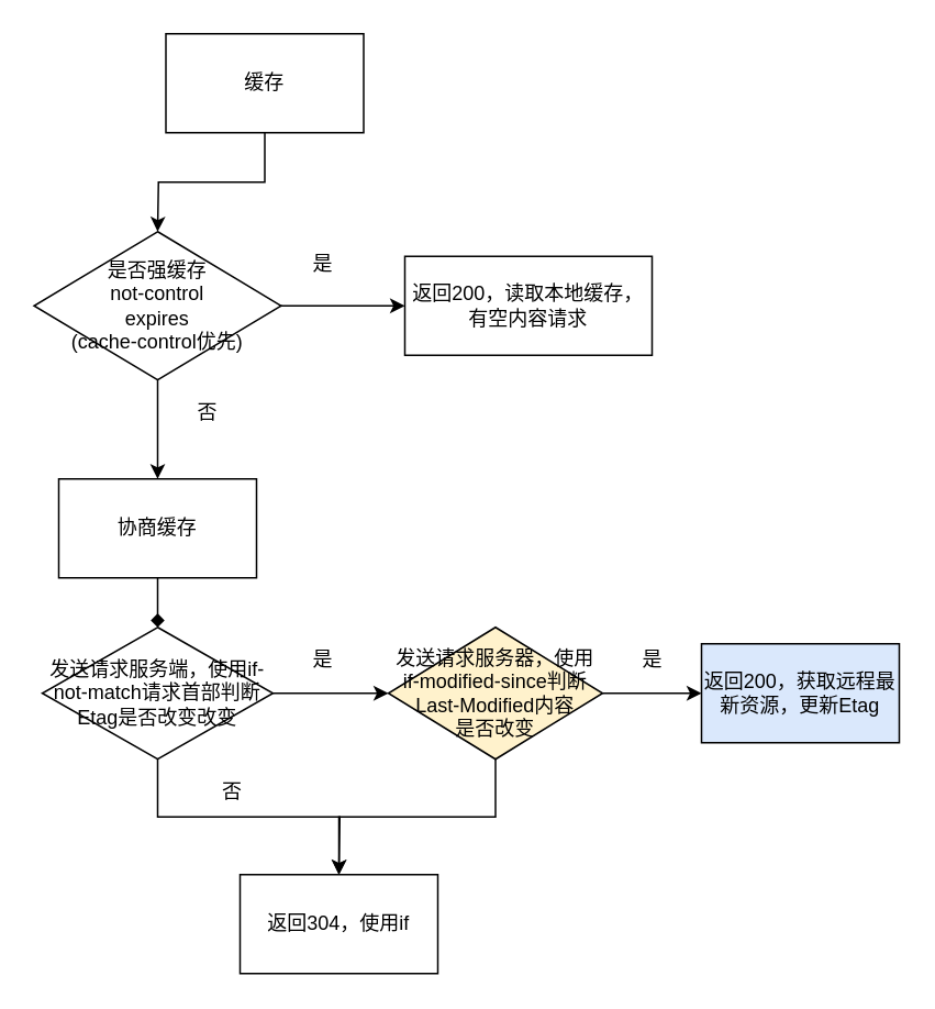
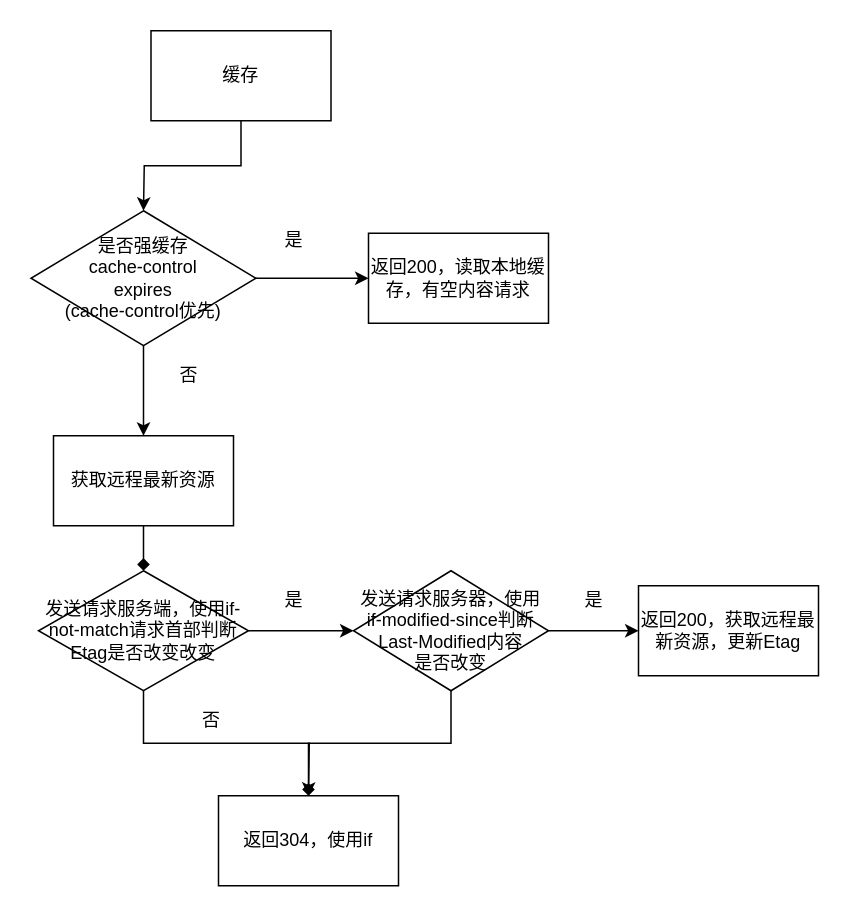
  <mxCell id="0" />
  <mxCell id="1" parent="0" />
  <mxCell id="2" style="edgeStyle=orthogonalEdgeStyle;rounded=0;orthogonalLoop=1;jettySize=auto;html=1;exitX=0.5;exitY=1;exitDx=0;exitDy=0;" edge="1" parent="1" source="3"><mxGeometry relative="1" as="geometry"><mxPoint x="95" y="140" as="targetPoint" /></mxGeometry></mxCell>
  <mxCell id="3" value="缓存" style="rounded=0;whiteSpace=wrap;html=1;" vertex="1" parent="1"><mxGeometry x="100" y="20" width="120" height="60" as="geometry" /></mxCell>
  <mxCell id="4" style="edgeStyle=orthogonalEdgeStyle;rounded=0;orthogonalLoop=1;jettySize=auto;html=1;exitX=1;exitY=0.5;exitDx=0;exitDy=0;entryX=0;entryY=0.5;entryDx=0;entryDy=0;" edge="1" parent="1" source="6" target="7"><mxGeometry relative="1" as="geometry" /></mxCell>
  <mxCell id="5" style="edgeStyle=orthogonalEdgeStyle;rounded=0;orthogonalLoop=1;jettySize=auto;html=1;" edge="1" parent="1" source="6"><mxGeometry relative="1" as="geometry"><mxPoint x="95" y="290" as="targetPoint" /></mxGeometry></mxCell>
- <mxCell id="6" value="是否强缓存&lt;br&gt;not-control&lt;br&gt;expires&lt;br&gt;(cache-control优先)" style="rhombus;whiteSpace=wrap;html=1;" vertex="1" parent="1"><mxGeometry x="20" y="140" width="150" height="90" as="geometry" /></mxCell>
- <mxCell id="7" value="返回200，读取本地缓存，有空内容请求" style="rounded=0;whiteSpace=wrap;html=1;" vertex="1" parent="1"><mxGeometry x="245" y="155" width="150" height="60" as="geometry" /></mxCell>
+ <mxCell id="6" value="是否强缓存&lt;br&gt;cache-control&lt;br&gt;expires&lt;br&gt;(cache-control优先)" style="rhombus;whiteSpace=wrap;html=1;" vertex="1" parent="1"><mxGeometry x="20" y="140" width="150" height="90" as="geometry" /></mxCell>
+ <mxCell id="7" value="返回200，读取本地缓存，有空内容请求" style="rounded=0;whiteSpace=wrap;html=1;" vertex="1" parent="1"><mxGeometry x="245" y="155" width="120" height="60" as="geometry" /></mxCell>
  <mxCell id="8" value="是" style="text;html=1;align=center;verticalAlign=middle;resizable=0;points=[];autosize=1;strokeColor=none;" vertex="1" parent="1"><mxGeometry x="180" y="150" width="30" height="20" as="geometry" /></mxCell>
  <mxCell id="9" style="edgeStyle=orthogonalEdgeStyle;rounded=0;orthogonalLoop=1;jettySize=auto;html=1;exitX=0.5;exitY=1;exitDx=0;exitDy=0;endArrow=diamond;" edge="1" parent="1" source="10" target="14"><mxGeometry relative="1" as="geometry"><mxPoint x="95" y="410" as="targetPoint" /></mxGeometry></mxCell>
- <mxCell id="10" value="协商缓存" style="rounded=0;whiteSpace=wrap;html=1;" vertex="1" parent="1"><mxGeometry x="35" y="290" width="120" height="60" as="geometry" /></mxCell>
+ <mxCell id="10" value="获取远程最新资源" style="rounded=0;whiteSpace=wrap;html=1;" vertex="1" parent="1"><mxGeometry x="35" y="290" width="120" height="60" as="geometry" /></mxCell>
  <mxCell id="11" value="否" style="text;html=1;align=center;verticalAlign=middle;resizable=0;points=[];autosize=1;strokeColor=none;" vertex="1" parent="1"><mxGeometry x="110" y="240" width="30" height="20" as="geometry" /></mxCell>
  <mxCell id="12" style="edgeStyle=orthogonalEdgeStyle;rounded=0;orthogonalLoop=1;jettySize=auto;html=1;exitX=1;exitY=0.5;exitDx=0;exitDy=0;" edge="1" parent="1" source="14"><mxGeometry relative="1" as="geometry"><mxPoint x="235" y="420" as="targetPoint" /></mxGeometry></mxCell>
  <mxCell id="13" style="edgeStyle=orthogonalEdgeStyle;rounded=0;orthogonalLoop=1;jettySize=auto;html=1;exitX=0.5;exitY=1;exitDx=0;exitDy=0;" edge="1" parent="1" source="14"><mxGeometry relative="1" as="geometry"><mxPoint x="205" y="530" as="targetPoint" /></mxGeometry></mxCell>
  <mxCell id="14" value="发送请求服务端，使用if-not-match请求首部判断&lt;br&gt;Etag是否改变改变" style="rhombus;whiteSpace=wrap;html=1;" vertex="1" parent="1"><mxGeometry x="25" y="380" width="140" height="80" as="geometry" /></mxCell>
  <mxCell id="15" value="是" style="text;html=1;align=center;verticalAlign=middle;resizable=0;points=[];autosize=1;strokeColor=none;" vertex="1" parent="1"><mxGeometry x="180" y="390" width="30" height="20" as="geometry" /></mxCell>
  <mxCell id="16" style="edgeStyle=orthogonalEdgeStyle;rounded=0;orthogonalLoop=1;jettySize=auto;html=1;exitX=1;exitY=0.5;exitDx=0;exitDy=0;" edge="1" parent="1" source="18"><mxGeometry relative="1" as="geometry"><mxPoint x="425" y="420" as="targetPoint" /></mxGeometry></mxCell>
- <mxCell id="17" value="" style="edgeStyle=orthogonalEdgeStyle;rounded=0;orthogonalLoop=1;jettySize=auto;html=1;" edge="1" parent="1" source="18" target="20"><mxGeometry relative="1" as="geometry" /></mxCell>
- <mxCell id="18" value="发送请求服务器，使用if-modified-since判断Last-Modified内容&lt;br&gt;是否改变" style="rhombus;whiteSpace=wrap;html=1;fillColor=#fff2cc;" vertex="1" parent="1"><mxGeometry x="235" y="380" width="130" height="80" as="geometry" /></mxCell>
+ <mxCell id="17" value="" style="edgeStyle=orthogonalEdgeStyle;rounded=0;orthogonalLoop=1;jettySize=auto;html=1;endArrow=diamond;" edge="1" parent="1" source="18" target="20"><mxGeometry relative="1" as="geometry" /></mxCell>
+ <mxCell id="18" value="发送请求服务器，使用if-modified-since判断Last-Modified内容&lt;br&gt;是否改变" style="rhombus;whiteSpace=wrap;html=1;" vertex="1" parent="1"><mxGeometry x="235" y="380" width="130" height="80" as="geometry" /></mxCell>
  <mxCell id="19" value="否&lt;br&gt;" style="text;html=1;align=center;verticalAlign=middle;resizable=0;points=[];autosize=1;strokeColor=none;" vertex="1" parent="1"><mxGeometry x="125" y="470" width="30" height="20" as="geometry" /></mxCell>
  <mxCell id="20" value="返回304，使用if" style="rounded=0;whiteSpace=wrap;html=1;" vertex="1" parent="1"><mxGeometry x="145" y="530" width="120" height="60" as="geometry" /></mxCell>
  <mxCell id="21" value="是" style="text;html=1;align=center;verticalAlign=middle;resizable=0;points=[];autosize=1;strokeColor=none;" vertex="1" parent="1"><mxGeometry x="380" y="390" width="30" height="20" as="geometry" /></mxCell>
- <mxCell id="22" value="返回200，获取远程最新资源，更新Etag" style="rounded=0;whiteSpace=wrap;html=1;fillColor=#dae8fc;" vertex="1" parent="1"><mxGeometry x="425" y="390" width="120" height="60" as="geometry" /></mxCell>
+ <mxCell id="22" value="返回200，获取远程最新资源，更新Etag" style="rounded=0;whiteSpace=wrap;html=1;" vertex="1" parent="1"><mxGeometry x="425" y="390" width="120" height="60" as="geometry" /></mxCell>
